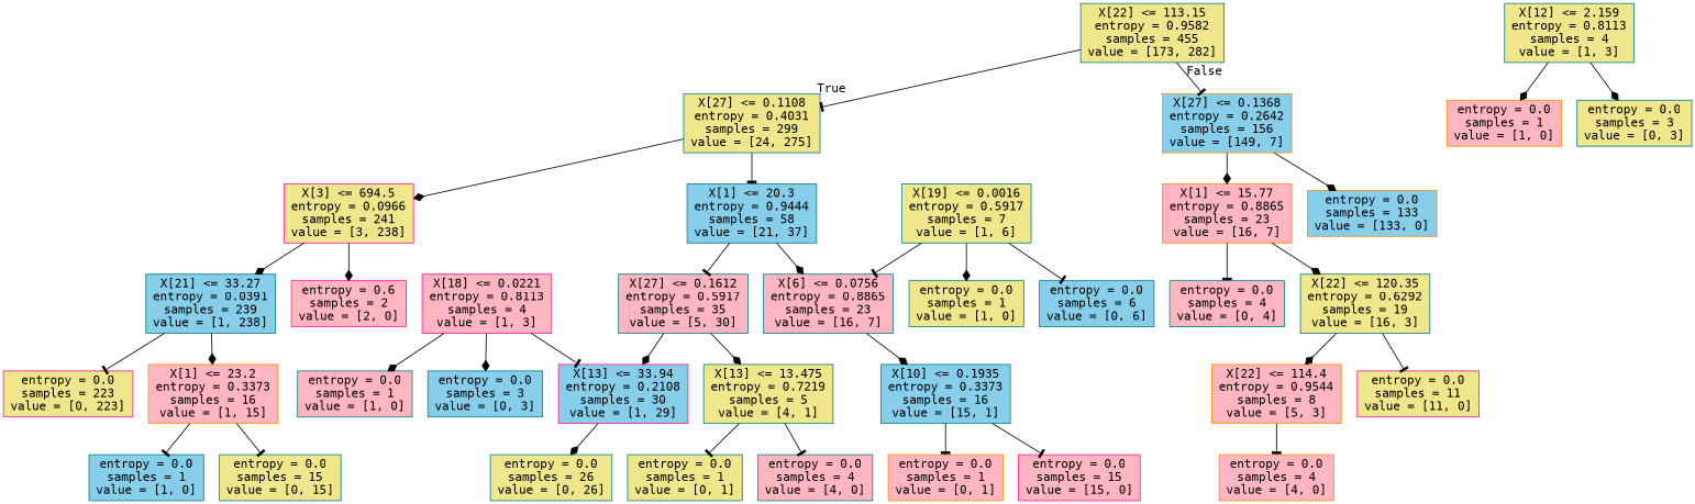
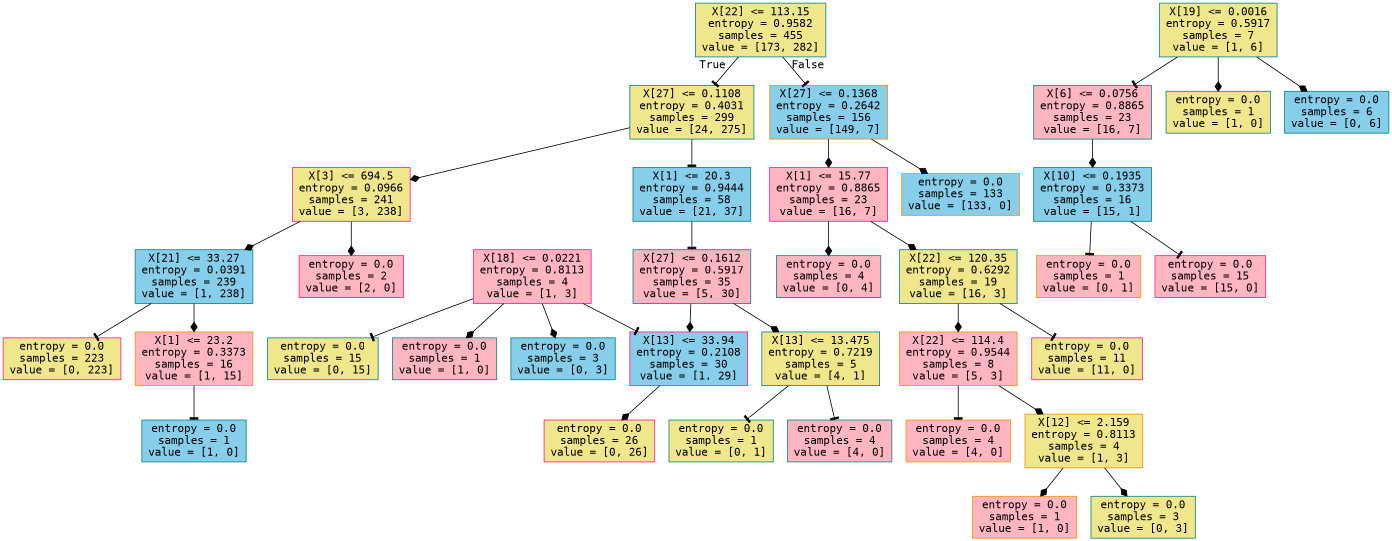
  digraph {
    fontname="DejaVu Sans Mono"
    node [color=teal fillcolor=khaki fontname="DejaVu Sans Mono" shape=box style=filled]
    edge [arrowhead=diamond fontname="DejaVu Sans Mono"]
    n1 [label="X[22] <= 113.15\nentropy = 0.9582\nsamples = 455\nvalue = [173, 282]"]
    n2 [label="X[27] <= 0.1108\nentropy = 0.4031\nsamples = 299\nvalue = [24, 275]"]
    n3 [color=darkorange fillcolor=skyblue label="X[27] <= 0.1368\nentropy = 0.2642\nsamples = 156\nvalue = [149, 7]"]
    n4 [color=deeppink label="X[3] <= 694.5\nentropy = 0.0966\nsamples = 241\nvalue = [3, 238]"]
    n5 [fillcolor=skyblue label="X[1] <= 20.3\nentropy = 0.9444\nsamples = 58\nvalue = [21, 37]"]
-   n6 [color=darkorange fillcolor=lightpink label="X[1] <= 15.77\nentropy = 0.8865\nsamples = 23\nvalue = [16, 7]"]
+   n6 [color=deeppink fillcolor=lightpink label="X[1] <= 15.77\nentropy = 0.8865\nsamples = 23\nvalue = [16, 7]"]
    n7 [color=darkorange fillcolor=skyblue label="entropy = 0.0\nsamples = 133\nvalue = [133, 0]"]
    n8 [fillcolor=skyblue label="X[21] <= 33.27\nentropy = 0.0391\nsamples = 239\nvalue = [1, 238]"]
-   n9 [color=deeppink fillcolor=lightpink label="entropy = 0.6\nsamples = 2\nvalue = [2, 0]"]
+   n9 [color=deeppink fillcolor=lightpink label="entropy = 0.0\nsamples = 2\nvalue = [2, 0]"]
    n10 [fillcolor=lightpink label="X[27] <= 0.1612\nentropy = 0.5917\nsamples = 35\nvalue = [5, 30]"]
    n11 [fillcolor=lightpink label="X[6] <= 0.0756\nentropy = 0.8865\nsamples = 23\nvalue = [16, 7]"]
    n12 [color=deeppink label="entropy = 0.0\nsamples = 223\nvalue = [0, 223]"]
    n13 [color=darkorange fillcolor=lightpink label="X[1] <= 23.2\nentropy = 0.3373\nsamples = 16\nvalue = [1, 15]"]
    n14 [fillcolor=skyblue label="entropy = 0.0\nsamples = 1\nvalue = [1, 0]"]
    n15 [label="entropy = 0.0\nsamples = 15\nvalue = [0, 15]"]
    n16 [color=deeppink fillcolor=skyblue label="X[13] <= 33.94\nentropy = 0.2108\nsamples = 30\nvalue = [1, 29]"]
    n17 [label="X[13] <= 13.475\nentropy = 0.7219\nsamples = 5\nvalue = [4, 1]"]
    n18 [fillcolor=skyblue label="X[10] <= 0.1935\nentropy = 0.3373\nsamples = 16\nvalue = [15, 1]"]
-   n19 [label="entropy = 0.0\nsamples = 26\nvalue = [0, 26]"]
+   n19 [color=deeppink label="entropy = 0.0\nsamples = 26\nvalue = [0, 26]"]
    n20 [label="entropy = 0.0\nsamples = 1\nvalue = [0, 1]"]
    n21 [fillcolor=lightpink label="entropy = 0.0\nsamples = 4\nvalue = [4, 0]"]
    n22 [color=deeppink fillcolor=lightpink label="X[18] <= 0.0221\nentropy = 0.8113\nsamples = 4\nvalue = [1, 3]"]
    n23 [fillcolor=lightpink label="entropy = 0.0\nsamples = 1\nvalue = [1, 0]"]
    n24 [fillcolor=skyblue label="entropy = 0.0\nsamples = 3\nvalue = [0, 3]"]
    n25 [label="X[19] <= 0.0016\nentropy = 0.5917\nsamples = 7\nvalue = [1, 6]"]
    n26 [label="entropy = 0.0\nsamples = 1\nvalue = [1, 0]"]
    n27 [fillcolor=skyblue label="entropy = 0.0\nsamples = 6\nvalue = [0, 6]"]
    n28 [color=darkorange fillcolor=lightpink label="entropy = 0.0\nsamples = 1\nvalue = [0, 1]"]
    n29 [color=deeppink fillcolor=lightpink label="entropy = 0.0\nsamples = 15\nvalue = [15, 0]"]
    n30 [fillcolor=lightpink label="entropy = 0.0\nsamples = 4\nvalue = [0, 4]"]
    n31 [label="X[22] <= 120.35\nentropy = 0.6292\nsamples = 19\nvalue = [16, 3]"]
    n32 [color=darkorange fillcolor=lightpink label="X[22] <= 114.4\nentropy = 0.9544\nsamples = 8\nvalue = [5, 3]"]
    n33 [color=deeppink label="entropy = 0.0\nsamples = 11\nvalue = [11, 0]"]
    n34 [color=darkorange fillcolor=lightpink label="entropy = 0.0\nsamples = 4\nvalue = [4, 0]"]
-   n35 [label="X[12] <= 2.159\nentropy = 0.8113\nsamples = 4\nvalue = [1, 3]"]
+   n35 [color=darkorange label="X[12] <= 2.159\nentropy = 0.8113\nsamples = 4\nvalue = [1, 3]"]
    n36 [color=darkorange fillcolor=lightpink label="entropy = 0.0\nsamples = 1\nvalue = [1, 0]"]
    n37 [label="entropy = 0.0\nsamples = 3\nvalue = [0, 3]"]
    n1 -> n2 [arrowhead=tee headlabel=True labelangle=45 labeldistance=2.5]
    n1 -> n3 [arrowhead=tee headlabel=False labelangle=-45 labeldistance=2.5]
    n2 -> n4
    n2 -> n5 [arrowhead=tee]
    n3 -> n6
    n3 -> n7
    n4 -> n8
    n4 -> n9
    n5 -> n10 [arrowhead=tee]
-   n5 -> n11
-   n6 -> n30 [arrowhead=tee]
+   n6 -> n30
    n6 -> n31
    n8 -> n12 [arrowhead=tee]
    n8 -> n13
    n10 -> n16
    n10 -> n17
    n11 -> n18
    n13 -> n14 [arrowhead=tee]
-   n13 -> n15 [arrowhead=tee]
+   n22 -> n15 [arrowhead=tee]
    n16 -> n19
    n17 -> n20 [arrowhead=tee]
    n17 -> n21 [arrowhead=tee]
    n18 -> n28 [arrowhead=tee]
    n18 -> n29 [arrowhead=tee]
    n22 -> n16 [arrowhead=tee]
    n22 -> n23
    n22 -> n24
    n25 -> n11 [arrowhead=tee]
    n25 -> n26
-   n25 -> n27 [arrowhead=tee]
+   n25 -> n27
    n31 -> n32
    n31 -> n33 [arrowhead=tee]
    n32 -> n34 [arrowhead=tee]
+   n32 -> n35
    n35 -> n36
    n35 -> n37
  }
